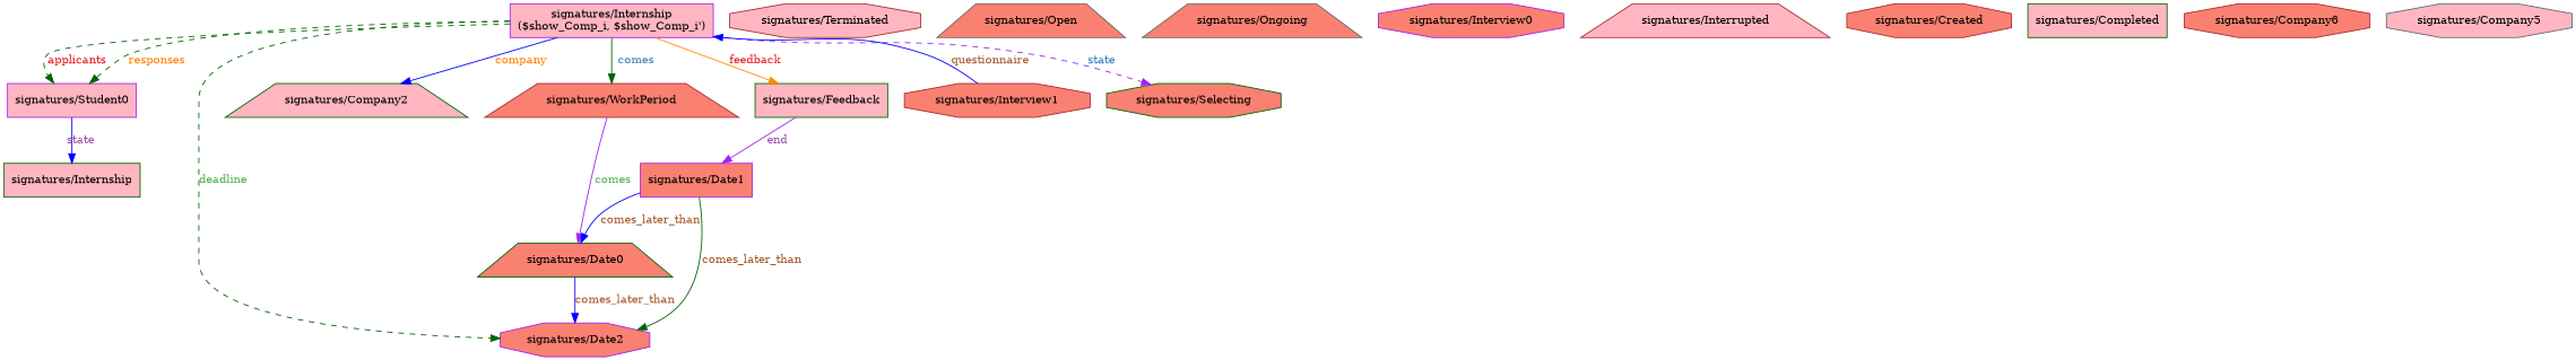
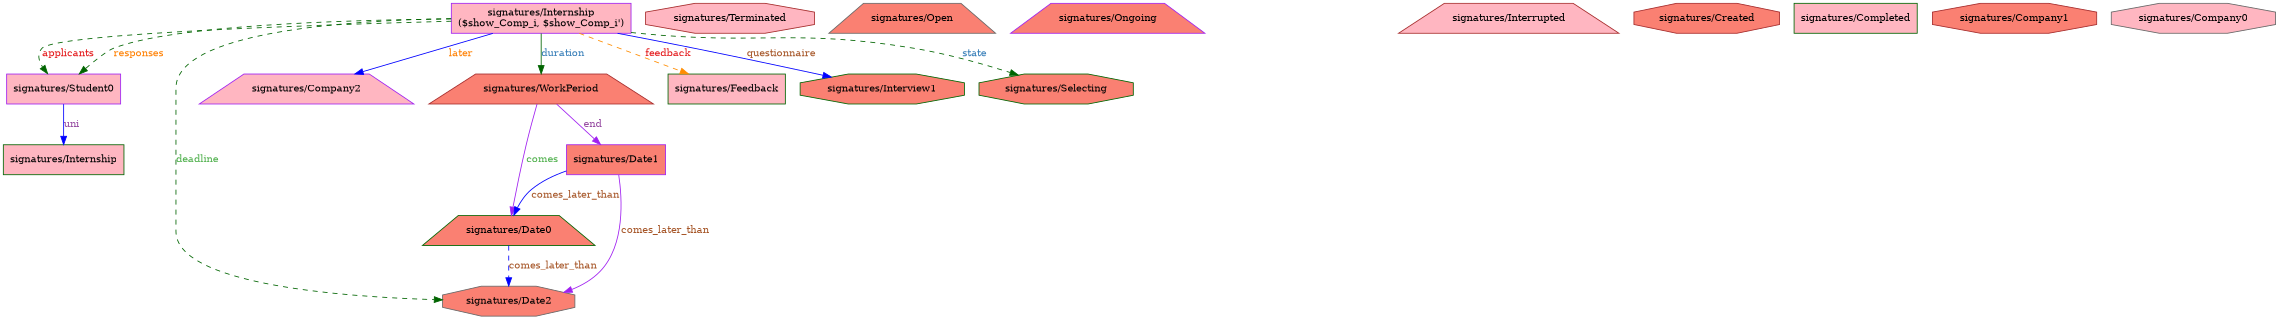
  digraph {
    fontsize=12
    rankdir=TB
    node [color=brown fillcolor=salmon fontcolor="#000000" fontsize=12 shape=octagon style="filled, solid"]
    edge [color=darkgreen dir=forward fontcolor="#a65628" fontsize=12 style=solid uuid="<signatures/Internship, signatures/Student0>" weight=1]
    n1 [color=purple fillcolor=lightpink label="signatures/Internship\n($show_Comp_i, $show_Comp_i')" shape=box uuid="signatures/Internship"]
    n2 [color=purple fillcolor=lightpink label="signatures/Student0" shape=box uuid="signatures/Student0"]
-   n3 [color=purple label="signatures/Date2" uuid="signatures/Date2"]
-   n4 [color=darkgreen fillcolor=lightpink label="signatures/Company2" shape=trapezium uuid="signatures/Company2"]
+   n3 [color=gray40 label="signatures/Date2" uuid="signatures/Date2"]
+   n4 [color=purple fillcolor=lightpink label="signatures/Company2" shape=trapezium uuid="signatures/Company2"]
    n5 [label="signatures/WorkPeriod" shape=trapezium uuid="signatures/WorkPeriod"]
    n6 [color=darkgreen fillcolor=lightpink label="signatures/Feedback" shape=box uuid="signatures/Feedback"]
-   n7 [label="signatures/Interview1" uuid="signatures/Interview1"]
+   n7 [color=darkgreen label="signatures/Interview1" uuid="signatures/Interview1"]
    n8 [color=darkgreen label="signatures/Selecting" uuid="signatures/Selecting"]
    n9 [color=darkgreen fillcolor=lightpink label="signatures/Internship" shape=box uuid="signatures/University"]
    n10 [color=darkgreen label="signatures/Date0" shape=trapezium uuid="signatures/Date0"]
    n11 [color=purple label="signatures/Date1" shape=box uuid="signatures/Date1"]
    n12 [fillcolor=lightpink label="signatures/Terminated" uuid="signatures/Terminated"]
    n13 [color=gray40 label="signatures/Open" shape=trapezium uuid="signatures/Open"]
-   n14 [color=gray40 label="signatures/Ongoing" shape=trapezium uuid="signatures/Ongoing"]
-   n15 [color=purple label="signatures/Interview0" uuid="signatures/Interview0"]
+   n14 [color=purple label="signatures/Ongoing" shape=trapezium uuid="signatures/Ongoing"]
    n16 [fillcolor=lightpink label="signatures/Interrupted" shape=trapezium uuid="signatures/Interrupted"]
    n17 [label="signatures/Created" uuid="signatures/Created"]
    n18 [color=darkgreen fillcolor=lightpink label="signatures/Completed" shape=box uuid="signatures/Completed"]
-   n19 [label="signatures/Company6" uuid="signatures/Company1"]
-   n20 [color=gray40 fillcolor=lightpink label="signatures/Company5" uuid="signatures/Company0"]
+   n19 [label="signatures/Company1" uuid="signatures/Company1"]
+   n20 [color=gray40 fillcolor=lightpink label="signatures/Company0" uuid="signatures/Company0"]
    n1 -> n2 [fontcolor="#e41a1c" label=applicants style=dashed]
    n1 -> n2 [fontcolor="#ff7f00" label=responses style=dashed]
    n1 -> n3 [fontcolor="#4daf4a" label=deadline style=dashed uuid="<signatures/Internship, signatures/Date2>"]
-   n1 -> n4 [color=blue fontcolor="#ff7f00" label=company uuid="<signatures/Internship, signatures/Company2>"]
-   n1 -> n5 [fontcolor="#377eb8" label=comes uuid="<signatures/Internship, signatures/WorkPeriod>"]
-   n1 -> n6 [color=darkorange fontcolor="#e41a1c" label=feedback uuid="<signatures/Internship, signatures/Feedback>"]
-   n7 -> n1 [color=blue label=questionnaire uuid="<signatures/Internship, signatures/Interview1>"]
-   n1 -> n8 [color=purple fontcolor="#377eb8" label=state style=dashed uuid="<signatures/Internship, signatures/Selecting>"]
-   n2 -> n9 [color=blue fontcolor="#984ea3" label=state uuid="<signatures/Student0, signatures/University>"]
+   n1 -> n4 [color=blue fontcolor="#ff7f00" label=later uuid="<signatures/Internship, signatures/Company2>"]
+   n1 -> n5 [fontcolor="#377eb8" label=duration uuid="<signatures/Internship, signatures/WorkPeriod>"]
+   n1 -> n6 [color=darkorange fontcolor="#e41a1c" label=feedback style=dashed uuid="<signatures/Internship, signatures/Feedback>"]
+   n1 -> n7 [color=blue label=questionnaire uuid="<signatures/Internship, signatures/Interview1>"]
+   n1 -> n8 [fontcolor="#377eb8" label=state style=dashed uuid="<signatures/Internship, signatures/Selecting>"]
+   n2 -> n9 [color=blue fontcolor="#984ea3" label=uni uuid="<signatures/Student0, signatures/University>"]
    n5 -> n10 [color=purple fontcolor="#4daf4a" label=comes uuid="<signatures/WorkPeriod, signatures/Date0>"]
-   n6 -> n11 [color=purple fontcolor="#984ea3" label=end uuid="<signatures/WorkPeriod, signatures/Date1>"]
-   n10 -> n3 [color=blue label=comes_later_than uuid="<signatures/Date0, signatures/Date2>"]
-   n11 -> n3 [label=comes_later_than uuid="<signatures/Date1, signatures/Date2>"]
+   n5 -> n11 [color=purple fontcolor="#984ea3" label=end uuid="<signatures/WorkPeriod, signatures/Date1>"]
+   n10 -> n3 [color=blue label=comes_later_than style=dashed uuid="<signatures/Date0, signatures/Date2>"]
+   n11 -> n3 [color=purple label=comes_later_than uuid="<signatures/Date1, signatures/Date2>"]
    n11 -> n10 [color=blue label=comes_later_than uuid="<signatures/Date1, signatures/Date0>"]
  }
